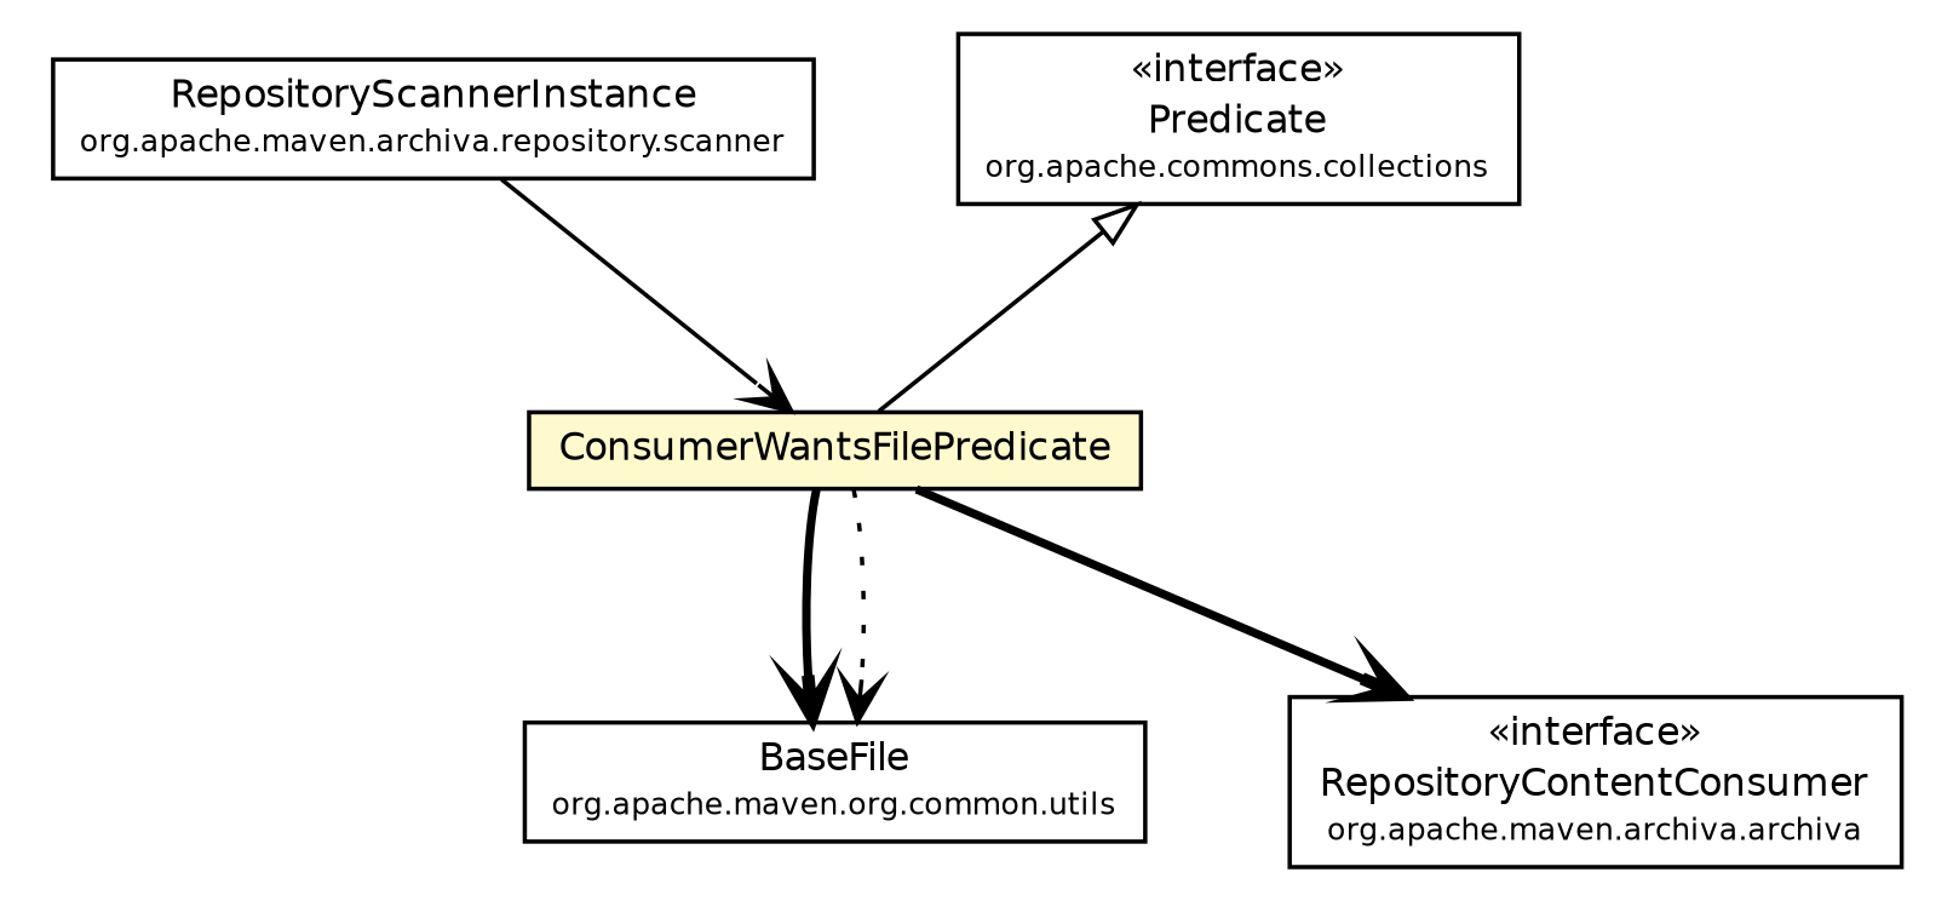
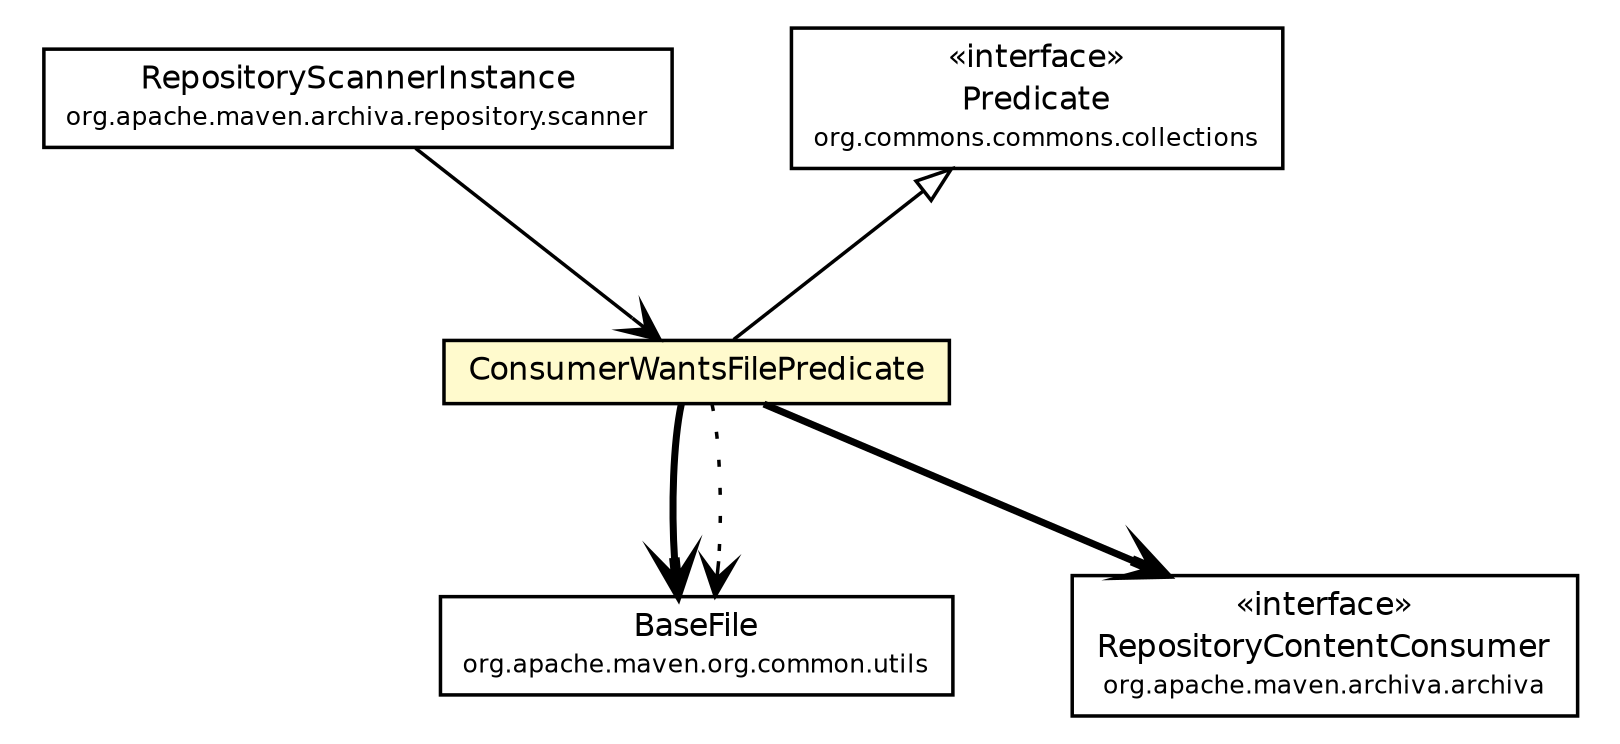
  digraph {
    node [fontcolor=black fontname=Helvetica fontsize=9.0 shape=plaintext]
    edge [arrowhead=open color=black fontcolor=black fontname=Helvetica fontsize=10.0 headport=p labelfontname=Helvetica labelfontsize=10 style=solid tailport=p]
    n1 [label=<<table border="0" cellborder="1" cellspacing="0" cellpadding="2" port="p" href="../../../common/utils/BaseFile.html"> 		<tr><td><table border="0" cellspacing="0" cellpadding="1"> 			<tr><td> BaseFile </td></tr> 			<tr><td><font point-size="7.0"> org.apache.maven.org.common.utils </font></td></tr> 		</table></td></tr> 		</table>>]
    n2 [label=<<table border="0" cellborder="1" cellspacing="0" cellpadding="2" port="p" href="../../../consumers/RepositoryContentConsumer.html"> 		<tr><td><table border="0" cellspacing="0" cellpadding="1"> 			<tr><td> &laquo;interface&raquo; </td></tr> 			<tr><td> RepositoryContentConsumer </td></tr> 			<tr><td><font point-size="7.0"> org.apache.maven.archiva.archiva </font></td></tr> 		</table></td></tr> 		</table>>]
    n3 [label=<<table border="0" cellborder="1" cellspacing="0" cellpadding="2" port="p" href="../RepositoryScannerInstance.html"> 		<tr><td><table border="0" cellspacing="0" cellpadding="1"> 			<tr><td> RepositoryScannerInstance </td></tr> 			<tr><td><font point-size="7.0"> org.apache.maven.archiva.repository.scanner </font></td></tr> 		</table></td></tr> 		</table>>]
    n4 [label=<<table border="0" cellborder="1" cellspacing="0" cellpadding="2" port="p" bgcolor="lemonChiffon" href="./ConsumerWantsFilePredicate.html"> 		<tr><td><table border="0" cellspacing="0" cellpadding="1"> 			<tr><td> ConsumerWantsFilePredicate </td></tr> 		</table></td></tr> 		</table>>]
-   n5 [label=<<table border="0" cellborder="1" cellspacing="0" cellpadding="2" port="p" href="http://java.sun.com/j2se/1.4.2/docs/api/org/apache/commons/collections/Predicate.html"> 		<tr><td><table border="0" cellspacing="0" cellpadding="1"> 			<tr><td> &laquo;interface&raquo; </td></tr> 			<tr><td> Predicate </td></tr> 			<tr><td><font point-size="7.0"> org.apache.commons.collections </font></td></tr> 		</table></td></tr> 		</table>>]
+   n5 [label=<<table border="0" cellborder="1" cellspacing="0" cellpadding="2" port="p" href="http://java.sun.com/j2se/1.4.2/docs/api/org/apache/commons/collections/Predicate.html"> 		<tr><td><table border="0" cellspacing="0" cellpadding="1"> 			<tr><td> &laquo;interface&raquo; </td></tr> 			<tr><td> Predicate </td></tr> 			<tr><td><font point-size="7.0"> org.commons.commons.collections </font></td></tr> 		</table></td></tr> 		</table>>]
    n3 -> n4
    n4 -> n1 [style=bold]
    n4 -> n1 [style=dotted]
    n4 -> n2 [style=bold]
    n5 -> n4 [arrowtail=empty dir=back fontsize=10 arrowhead="" color="" fontcolor=""]
  }
